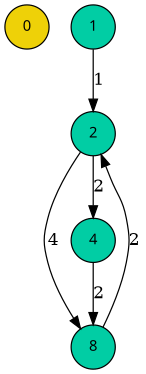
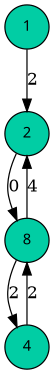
  digraph {
    node [color=black fillcolor="#01cda4" fontcolor=black fontname="sans-serif" fontsize=12 shape=circle style=filled]
-   n1 [fillcolor="#eed108" label=0]
    n2 [label=1]
    n3 [label=2]
    n4 [label=8]
    n5 [label=4]
-   n2 -> n3 [label=1]
-   n3 -> n4 [label=4]
-   n4 -> n3 [label=2]
-   n3 -> n5 [label=2]
+   n2 -> n3 [label=2]
+   n3 -> n4 [label=0]
+   n4 -> n3 [label=4]
+   n4 -> n5 [label=2]
    n5 -> n4 [label=2]
  }
